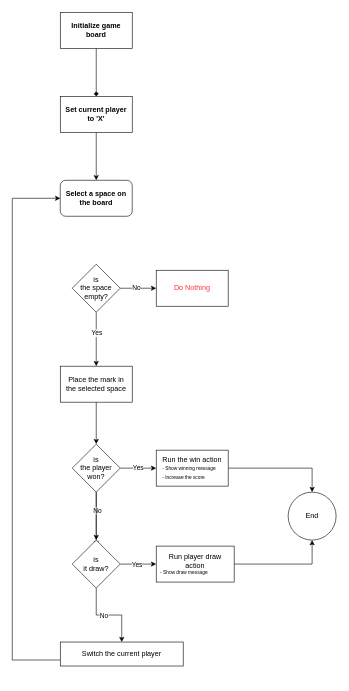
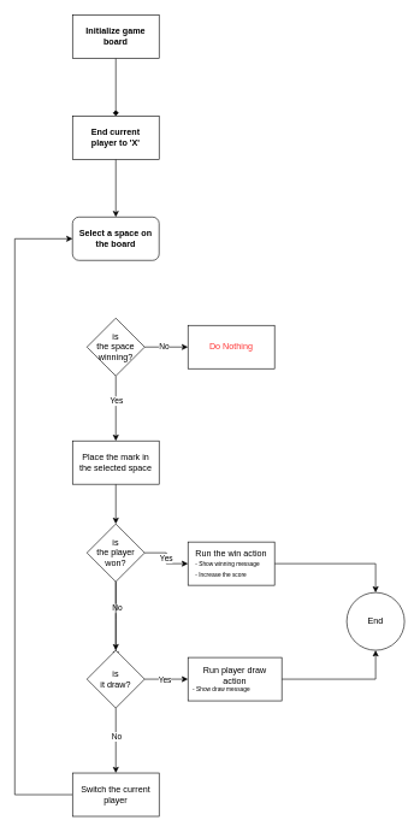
  <mxCell id="0" />
  <mxCell id="1" parent="0" />
  <mxCell id="2" value="" style="edgeStyle=orthogonalEdgeStyle;rounded=0;orthogonalLoop=1;jettySize=auto;html=1;endArrow=diamond;" parent="1" source="3" target="5" edge="1"><mxGeometry relative="1" as="geometry" /></mxCell>
  <mxCell id="3" value="&lt;b&gt;Initialize game board&lt;/b&gt;" style="rounded=0;whiteSpace=wrap;html=1;" parent="1" vertex="1"><mxGeometry x="100" y="20" width="120" height="60" as="geometry" /></mxCell>
  <mxCell id="4" value="" style="edgeStyle=orthogonalEdgeStyle;rounded=0;orthogonalLoop=1;jettySize=auto;html=1;" parent="1" source="5" target="6" edge="1"><mxGeometry relative="1" as="geometry" /></mxCell>
- <mxCell id="5" value="&lt;b&gt;Set current player to 'X'&lt;/b&gt;" style="whiteSpace=wrap;html=1;rounded=0;strokeWidth=1;perimeterSpacing=0;spacing=8;" parent="1" vertex="1"><mxGeometry x="100" y="160" width="120" height="60" as="geometry" /></mxCell>
+ <mxCell id="5" value="&lt;b&gt;End current player to 'X'&lt;/b&gt;" style="whiteSpace=wrap;html=1;rounded=0;strokeWidth=1;perimeterSpacing=0;spacing=8;" parent="1" vertex="1"><mxGeometry x="100" y="160" width="120" height="60" as="geometry" /></mxCell>
  <mxCell id="6" value="&lt;b&gt;Select a space on the board&lt;/b&gt;" style="whiteSpace=wrap;html=1;strokeWidth=1;spacing=8;rounded=1;" parent="1" vertex="1"><mxGeometry x="100" y="300" width="120" height="60" as="geometry" /></mxCell>
  <mxCell id="7" value="" style="edgeStyle=orthogonalEdgeStyle;rounded=0;orthogonalLoop=1;jettySize=auto;html=1;" parent="1" source="11" target="12" edge="1"><mxGeometry relative="1" as="geometry" /></mxCell>
  <mxCell id="8" value="No" style="edgeLabel;html=1;align=center;verticalAlign=middle;resizable=0;points=[];" parent="7" vertex="1" connectable="0"><mxGeometry x="-0.121" y="1" relative="1" as="geometry"><mxPoint as="offset" /></mxGeometry></mxCell>
  <mxCell id="9" value="" style="edgeStyle=orthogonalEdgeStyle;rounded=0;orthogonalLoop=1;jettySize=auto;html=1;" parent="1" source="11" target="14" edge="1"><mxGeometry relative="1" as="geometry" /></mxCell>
  <mxCell id="10" value="Yes" style="edgeLabel;html=1;align=center;verticalAlign=middle;resizable=0;points=[];" parent="9" vertex="1" connectable="0"><mxGeometry x="-0.253" relative="1" as="geometry"><mxPoint as="offset" /></mxGeometry></mxCell>
- <mxCell id="11" value="is&lt;br&gt;the space empty?" style="rhombus;rounded=0;strokeWidth=1;spacing=8;whiteSpace=wrap;html=1;" parent="1" vertex="1"><mxGeometry x="120" y="440" width="80" height="80" as="geometry" /></mxCell>
+ <mxCell id="11" value="is&lt;br&gt;the space winning?" style="rhombus;rounded=0;strokeWidth=1;spacing=8;whiteSpace=wrap;html=1;" parent="1" vertex="1"><mxGeometry x="120" y="440" width="80" height="80" as="geometry" /></mxCell>
  <mxCell id="12" value="&lt;font color=&quot;#ff3333&quot;&gt;Do Nothing&lt;/font&gt;" style="whiteSpace=wrap;html=1;rounded=0;strokeWidth=1;spacing=8;" parent="1" vertex="1"><mxGeometry x="260" y="450" width="120" height="60" as="geometry" /></mxCell>
  <mxCell id="13" value="" style="edgeStyle=orthogonalEdgeStyle;rounded=0;orthogonalLoop=1;jettySize=auto;html=1;" parent="1" source="14" target="19" edge="1"><mxGeometry relative="1" as="geometry" /></mxCell>
  <mxCell id="14" value="Place the mark in the selected space" style="whiteSpace=wrap;html=1;rounded=0;strokeWidth=1;spacing=8;" parent="1" vertex="1"><mxGeometry x="100" y="610" width="120" height="60" as="geometry" /></mxCell>
  <mxCell id="15" value="Yes" style="edgeStyle=orthogonalEdgeStyle;rounded=0;orthogonalLoop=1;jettySize=auto;html=1;" parent="1" source="19" target="21" edge="1"><mxGeometry relative="1" as="geometry" /></mxCell>
  <mxCell id="16" value="" style="edgeStyle=orthogonalEdgeStyle;rounded=0;orthogonalLoop=1;jettySize=auto;html=1;" parent="1" source="19" edge="1"><mxGeometry relative="1" as="geometry"><mxPoint x="160" y="910" as="targetPoint" /></mxGeometry></mxCell>
  <mxCell id="17" value="No" style="edgeLabel;html=1;align=center;verticalAlign=middle;resizable=0;points=[];" parent="16" vertex="1" connectable="0"><mxGeometry x="-0.327" y="1" relative="1" as="geometry"><mxPoint as="offset" /></mxGeometry></mxCell>
  <mxCell id="18" value="" style="edgeStyle=orthogonalEdgeStyle;rounded=0;orthogonalLoop=1;jettySize=auto;html=1;" parent="1" source="19" target="26" edge="1"><mxGeometry relative="1" as="geometry" /></mxCell>
- <mxCell id="19" value="is &lt;br&gt;the player won?" style="rhombus;whiteSpace=wrap;html=1;rounded=0;strokeWidth=1;spacing=8;" parent="1" vertex="1"><mxGeometry x="120" y="740" width="80" height="80" as="geometry" /></mxCell>
+ <mxCell id="19" value="is &lt;br&gt;the player won?" style="rhombus;whiteSpace=wrap;html=1;rounded=0;strokeWidth=1;spacing=8;" parent="1" vertex="1"><mxGeometry x="120" y="725" width="80" height="80" as="geometry" /></mxCell>
  <mxCell id="20" value="" style="edgeStyle=orthogonalEdgeStyle;rounded=0;orthogonalLoop=1;jettySize=auto;html=1;" parent="1" source="21" target="31" edge="1"><mxGeometry relative="1" as="geometry" /></mxCell>
  <mxCell id="21" value="Run the win action&lt;br&gt;&lt;div style=&quot;text-align: left;&quot;&gt;&lt;span style=&quot;font-size: 8px; background-color: initial;&quot;&gt;- Show winning message&lt;/span&gt;&lt;/div&gt;&lt;div style=&quot;text-align: left;&quot;&gt;&lt;span style=&quot;font-size: 8px; background-color: initial;&quot;&gt;- Increase the score&lt;/span&gt;&lt;/div&gt;" style="whiteSpace=wrap;html=1;rounded=0;strokeWidth=1;spacing=8;" parent="1" vertex="1"><mxGeometry x="260" y="750" width="120" height="60" as="geometry" /></mxCell>
  <mxCell id="22" value="" style="edgeStyle=orthogonalEdgeStyle;rounded=0;orthogonalLoop=1;jettySize=auto;html=1;" parent="1" source="26" target="28" edge="1"><mxGeometry relative="1" as="geometry" /></mxCell>
  <mxCell id="23" value="Yes" style="edgeLabel;html=1;align=center;verticalAlign=middle;resizable=0;points=[];" parent="22" vertex="1" connectable="0"><mxGeometry x="-0.103" relative="1" as="geometry"><mxPoint as="offset" /></mxGeometry></mxCell>
  <mxCell id="24" value="" style="edgeStyle=orthogonalEdgeStyle;rounded=0;orthogonalLoop=1;jettySize=auto;html=1;" parent="1" source="26" target="30" edge="1"><mxGeometry relative="1" as="geometry" /></mxCell>
  <mxCell id="25" value="No" style="edgeLabel;html=1;align=center;verticalAlign=middle;resizable=0;points=[];" parent="24" vertex="1" connectable="0"><mxGeometry x="-0.143" relative="1" as="geometry"><mxPoint as="offset" /></mxGeometry></mxCell>
  <mxCell id="26" value="is&lt;br style=&quot;border-color: var(--border-color);&quot;&gt;it draw?" style="rhombus;whiteSpace=wrap;html=1;rounded=0;strokeWidth=1;spacing=8;" parent="1" vertex="1"><mxGeometry x="120" y="900" width="80" height="80" as="geometry" /></mxCell>
  <mxCell id="27" style="edgeStyle=orthogonalEdgeStyle;rounded=0;orthogonalLoop=1;jettySize=auto;html=1;entryX=0.5;entryY=1;entryDx=0;entryDy=0;" parent="1" source="28" target="31" edge="1"><mxGeometry relative="1" as="geometry" /></mxCell>
  <mxCell id="28" value="Run player draw action&lt;br style=&quot;border-color: var(--border-color);&quot;&gt;&lt;div style=&quot;border-color: var(--border-color); text-align: left; font-size: 8px;&quot;&gt;&lt;font style=&quot;font-size: 8px;&quot;&gt;- Show draw message&lt;/font&gt;&lt;/div&gt;" style="whiteSpace=wrap;html=1;rounded=0;strokeWidth=1;spacing=8;" parent="1" vertex="1"><mxGeometry x="260" y="910" width="130" height="60" as="geometry" /></mxCell>
  <mxCell id="29" style="edgeStyle=orthogonalEdgeStyle;rounded=0;orthogonalLoop=1;jettySize=auto;html=1;entryX=0;entryY=0.5;entryDx=0;entryDy=0;" parent="1" source="30" target="6" edge="1"><mxGeometry relative="1" as="geometry"><Array as="points"><mxPoint x="20" y="1100" /><mxPoint x="20" y="330" /></Array></mxGeometry></mxCell>
- <mxCell id="30" value="Switch the current player" style="whiteSpace=wrap;html=1;rounded=0;strokeWidth=1;spacing=8;" parent="1" vertex="1"><mxGeometry x="100" y="1070" width="205" height="40" as="geometry" /></mxCell>
+ <mxCell id="30" value="Switch the current player" style="whiteSpace=wrap;html=1;rounded=0;strokeWidth=1;spacing=8;" parent="1" vertex="1"><mxGeometry x="100" y="1070" width="120" height="60" as="geometry" /></mxCell>
  <mxCell id="31" value="End" style="ellipse;whiteSpace=wrap;html=1;rounded=0;strokeWidth=1;spacing=8;" parent="1" vertex="1"><mxGeometry x="480" y="820" width="80" height="80" as="geometry" /></mxCell>
